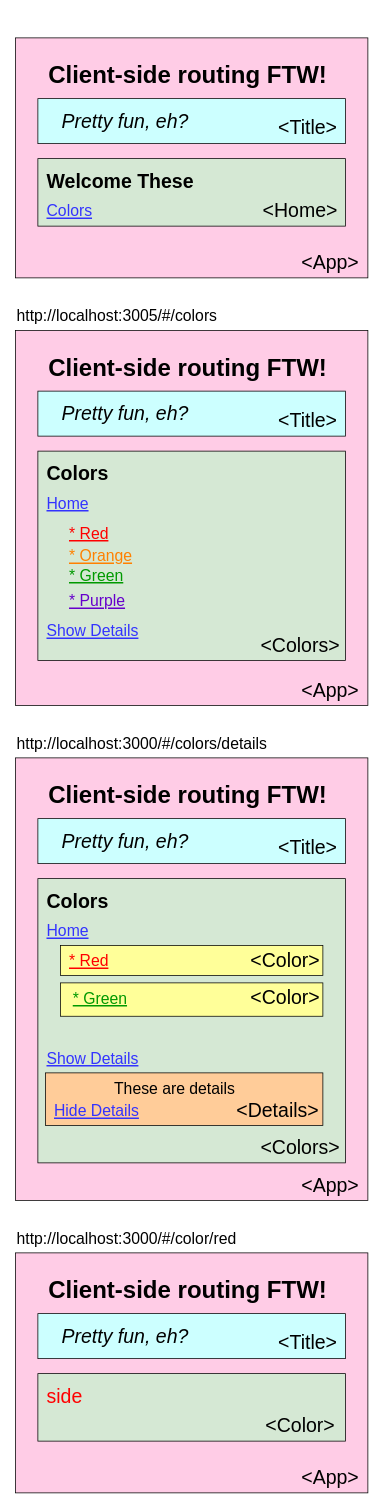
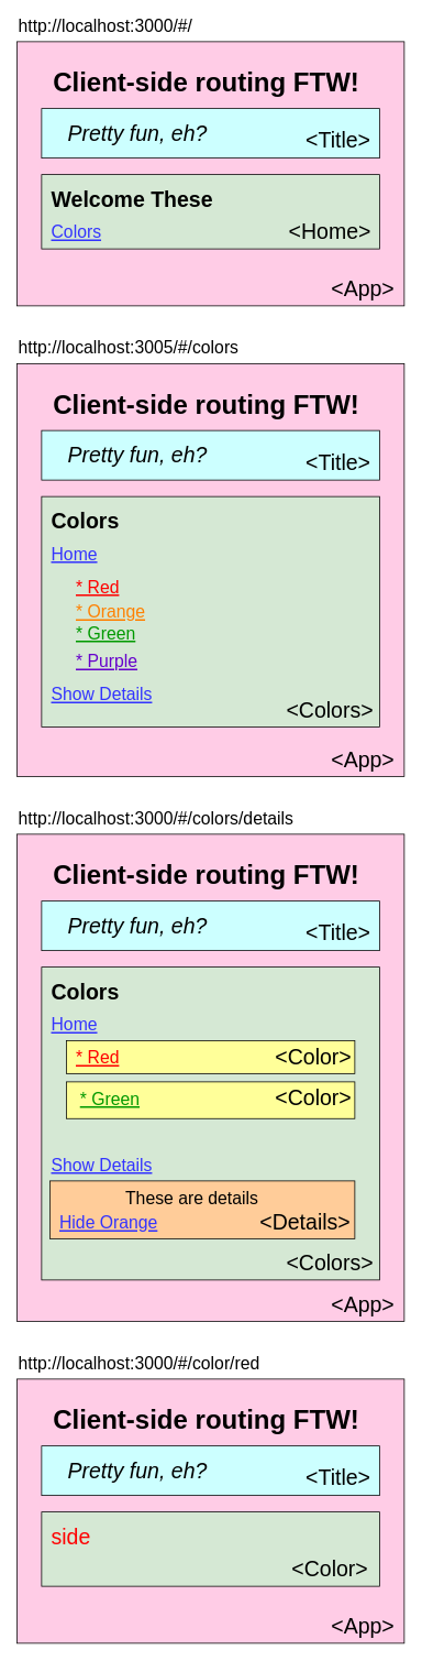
  <mxCell id="0" />
  <mxCell id="1" parent="0" />
  <mxCell id="2" value="" style="rounded=0;whiteSpace=wrap;html=1;fillColor=#FFCCE6;" vertex="1" parent="1"><mxGeometry x="20" y="50" width="470" height="320" as="geometry" /></mxCell>
  <mxCell id="3" value="Client-side routing FTW!" style="text;html=1;strokeColor=none;fillColor=none;align=center;verticalAlign=middle;whiteSpace=wrap;rounded=0;fontSize=32;fontStyle=1" vertex="1" parent="1"><mxGeometry x="50" y="90" width="400" height="20" as="geometry" /></mxCell>
  <mxCell id="4" value="&amp;lt;App&amp;gt;" style="text;html=1;strokeColor=none;fillColor=none;align=center;verticalAlign=middle;whiteSpace=wrap;rounded=0;fontSize=26;fontColor=#000000;" vertex="1" parent="1"><mxGeometry x="420" y="340" width="40" height="20" as="geometry" /></mxCell>
  <mxCell id="5" value="" style="rounded=0;whiteSpace=wrap;html=1;fillColor=#CCFFFF;fontSize=26;fontColor=#FFCCE6;" vertex="1" parent="1"><mxGeometry x="50" y="131" width="410" height="60" as="geometry" /></mxCell>
  <mxCell id="6" value="Pretty fun, eh?" style="text;html=1;strokeColor=none;fillColor=none;align=left;verticalAlign=middle;whiteSpace=wrap;rounded=0;fontSize=26;fontColor=#000000;fontStyle=2" vertex="1" parent="1"><mxGeometry x="80" y="151" width="250" height="20" as="geometry" /></mxCell>
  <mxCell id="7" value="&amp;lt;Title&amp;gt;" style="text;html=1;strokeColor=none;fillColor=none;align=center;verticalAlign=middle;whiteSpace=wrap;rounded=0;fontSize=26;fontColor=#000000;" vertex="1" parent="1"><mxGeometry x="390" y="160" width="40" height="20" as="geometry" /></mxCell>
  <mxCell id="8" value="" style="rounded=0;whiteSpace=wrap;html=1;fillColor=#D5E8D4;fontSize=26;fontColor=#CCFFFF;" vertex="1" parent="1"><mxGeometry x="50" y="211" width="410" height="90" as="geometry" /></mxCell>
  <mxCell id="9" value="&amp;lt;Home&amp;gt;" style="text;html=1;strokeColor=none;fillColor=none;align=center;verticalAlign=middle;whiteSpace=wrap;rounded=0;fontSize=26;fontColor=#000000;" vertex="1" parent="1"><mxGeometry x="380" y="270" width="40" height="20" as="geometry" /></mxCell>
  <mxCell id="10" value="&lt;div&gt;Welcome These&lt;br&gt;&lt;/div&gt;" style="text;html=1;strokeColor=none;fillColor=none;align=left;verticalAlign=middle;whiteSpace=wrap;rounded=0;fontSize=26;fontStyle=1" vertex="1" parent="1"><mxGeometry x="60" y="231" width="330" height="20" as="geometry" /></mxCell>
  <mxCell id="11" value="Colors" style="text;html=1;strokeColor=none;fillColor=none;align=left;verticalAlign=middle;whiteSpace=wrap;rounded=0;fontSize=21;fontColor=#3333FF;fontStyle=4" vertex="1" parent="1"><mxGeometry x="60" y="270" width="40" height="20" as="geometry" /></mxCell>
  <mxCell id="12" value="" style="rounded=0;whiteSpace=wrap;html=1;fillColor=#FFCCE6;" vertex="1" parent="1"><mxGeometry x="20" y="440" width="470" height="500" as="geometry" /></mxCell>
  <mxCell id="13" value="Client-side routing FTW!" style="text;html=1;strokeColor=none;fillColor=none;align=center;verticalAlign=middle;whiteSpace=wrap;rounded=0;fontSize=32;fontStyle=1" vertex="1" parent="1"><mxGeometry x="50" y="480" width="400" height="20" as="geometry" /></mxCell>
  <mxCell id="14" value="&amp;lt;App&amp;gt;" style="text;html=1;strokeColor=none;fillColor=none;align=center;verticalAlign=middle;whiteSpace=wrap;rounded=0;fontSize=26;fontColor=#000000;" vertex="1" parent="1"><mxGeometry x="420" y="910" width="40" height="20" as="geometry" /></mxCell>
  <mxCell id="15" value="" style="rounded=0;whiteSpace=wrap;html=1;fillColor=#CCFFFF;fontSize=26;fontColor=#FFCCE6;" vertex="1" parent="1"><mxGeometry x="50" y="521" width="410" height="60" as="geometry" /></mxCell>
  <mxCell id="16" value="Pretty fun, eh?" style="text;html=1;strokeColor=none;fillColor=none;align=left;verticalAlign=middle;whiteSpace=wrap;rounded=0;fontSize=26;fontColor=#000000;fontStyle=2" vertex="1" parent="1"><mxGeometry x="80" y="541" width="250" height="20" as="geometry" /></mxCell>
  <mxCell id="17" value="&amp;lt;Title&amp;gt;" style="text;html=1;strokeColor=none;fillColor=none;align=center;verticalAlign=middle;whiteSpace=wrap;rounded=0;fontSize=26;fontColor=#000000;" vertex="1" parent="1"><mxGeometry x="390" y="550" width="40" height="20" as="geometry" /></mxCell>
  <mxCell id="18" value="" style="rounded=0;whiteSpace=wrap;html=1;fillColor=#D5E8D4;fontSize=26;fontColor=#CCFFFF;" vertex="1" parent="1"><mxGeometry x="50" y="601" width="410" height="279" as="geometry" /></mxCell>
  <mxCell id="19" value="&amp;lt;Colors&amp;gt;" style="text;html=1;strokeColor=none;fillColor=none;align=center;verticalAlign=middle;whiteSpace=wrap;rounded=0;fontSize=26;fontColor=#000000;" vertex="1" parent="1"><mxGeometry x="380" y="850" width="40" height="20" as="geometry" /></mxCell>
  <mxCell id="20" value="Colors" style="text;html=1;strokeColor=none;fillColor=none;align=left;verticalAlign=middle;whiteSpace=wrap;rounded=0;fontSize=26;fontStyle=1" vertex="1" parent="1"><mxGeometry x="60" y="621" width="330" height="20" as="geometry" /></mxCell>
  <mxCell id="21" value="Home" style="text;html=1;strokeColor=none;fillColor=none;align=left;verticalAlign=middle;whiteSpace=wrap;rounded=0;fontSize=21;fontColor=#3333FF;fontStyle=4" vertex="1" parent="1"><mxGeometry x="60" y="660" width="70" height="20" as="geometry" /></mxCell>
  <mxCell id="22" value="* Red" style="text;html=1;strokeColor=none;fillColor=none;align=left;verticalAlign=middle;whiteSpace=wrap;rounded=0;fontSize=21;fontColor=#FF0000;fontStyle=4" vertex="1" parent="1"><mxGeometry x="90" y="700" width="90" height="20" as="geometry" /></mxCell>
+ <mxCell id="23" value="http://localhost:3000/#/" style="text;html=1;strokeColor=none;fillColor=none;align=left;verticalAlign=middle;whiteSpace=wrap;rounded=0;fontSize=21;fontColor=#000000;" vertex="1" parent="1"><mxGeometry x="20" y="20" width="280" height="20" as="geometry" /></mxCell>
  <mxCell id="24" value="http://localhost:3005/#/colors" style="text;html=1;strokeColor=none;fillColor=none;align=left;verticalAlign=middle;whiteSpace=wrap;rounded=0;fontSize=21;fontColor=#000000;" vertex="1" parent="1"><mxGeometry x="20" y="410" width="280" height="20" as="geometry" /></mxCell>
  <mxCell id="25" value="* Orange" style="text;html=1;strokeColor=none;fillColor=none;align=left;verticalAlign=middle;whiteSpace=wrap;rounded=0;fontSize=21;fontColor=#FF8000;fontStyle=4" vertex="1" parent="1"><mxGeometry x="90" y="730" width="90" height="20" as="geometry" /></mxCell>
  <mxCell id="26" value="* Green" style="text;html=1;strokeColor=none;fillColor=none;align=left;verticalAlign=middle;whiteSpace=wrap;rounded=0;fontSize=21;fontColor=#009900;fontStyle=4" vertex="1" parent="1"><mxGeometry x="90" y="755.5" width="90" height="20" as="geometry" /></mxCell>
  <mxCell id="27" value="* Purple" style="text;html=1;strokeColor=none;fillColor=none;align=left;verticalAlign=middle;whiteSpace=wrap;rounded=0;fontSize=21;fontColor=#6600CC;fontStyle=4" vertex="1" parent="1"><mxGeometry x="90" y="790" width="90" height="20" as="geometry" /></mxCell>
  <mxCell id="28" value="Show Details" style="text;html=1;strokeColor=none;fillColor=none;align=left;verticalAlign=middle;whiteSpace=wrap;rounded=0;fontSize=21;fontColor=#3333FF;fontStyle=4" vertex="1" parent="1"><mxGeometry x="60" y="830" width="140" height="20" as="geometry" /></mxCell>
  <mxCell id="29" value="" style="rounded=0;whiteSpace=wrap;html=1;fillColor=#FFCCE6;" vertex="1" parent="1"><mxGeometry x="20" y="1010" width="470" height="590" as="geometry" /></mxCell>
  <mxCell id="30" value="Client-side routing FTW!" style="text;html=1;strokeColor=none;fillColor=none;align=center;verticalAlign=middle;whiteSpace=wrap;rounded=0;fontSize=32;fontStyle=1" vertex="1" parent="1"><mxGeometry x="50" y="1050" width="400" height="20" as="geometry" /></mxCell>
  <mxCell id="31" value="&amp;lt;App&amp;gt;" style="text;html=1;strokeColor=none;fillColor=none;align=center;verticalAlign=middle;whiteSpace=wrap;rounded=0;fontSize=26;fontColor=#000000;" vertex="1" parent="1"><mxGeometry x="420" y="1570" width="40" height="20" as="geometry" /></mxCell>
  <mxCell id="32" value="" style="rounded=0;whiteSpace=wrap;html=1;fillColor=#CCFFFF;fontSize=26;fontColor=#FFCCE6;" vertex="1" parent="1"><mxGeometry x="50" y="1091" width="410" height="60" as="geometry" /></mxCell>
  <mxCell id="33" value="Pretty fun, eh?" style="text;html=1;strokeColor=none;fillColor=none;align=left;verticalAlign=middle;whiteSpace=wrap;rounded=0;fontSize=26;fontColor=#000000;fontStyle=2" vertex="1" parent="1"><mxGeometry x="80" y="1111" width="250" height="20" as="geometry" /></mxCell>
  <mxCell id="34" value="&amp;lt;Title&amp;gt;" style="text;html=1;strokeColor=none;fillColor=none;align=center;verticalAlign=middle;whiteSpace=wrap;rounded=0;fontSize=26;fontColor=#000000;" vertex="1" parent="1"><mxGeometry x="390" y="1120" width="40" height="20" as="geometry" /></mxCell>
  <mxCell id="35" value="" style="rounded=0;whiteSpace=wrap;html=1;fillColor=#D5E8D4;fontSize=26;fontColor=#CCFFFF;" vertex="1" parent="1"><mxGeometry x="50" y="1171" width="410" height="379" as="geometry" /></mxCell>
  <mxCell id="36" value="&amp;lt;Colors&amp;gt;" style="text;html=1;strokeColor=none;fillColor=none;align=center;verticalAlign=middle;whiteSpace=wrap;rounded=0;fontSize=26;fontColor=#000000;" vertex="1" parent="1"><mxGeometry x="380" y="1520" width="40" height="20" as="geometry" /></mxCell>
  <mxCell id="37" value="Colors" style="text;html=1;strokeColor=none;fillColor=none;align=left;verticalAlign=middle;whiteSpace=wrap;rounded=0;fontSize=26;fontStyle=1" vertex="1" parent="1"><mxGeometry x="60" y="1191" width="330" height="20" as="geometry" /></mxCell>
  <mxCell id="38" value="Home" style="text;html=1;strokeColor=none;fillColor=none;align=left;verticalAlign=middle;whiteSpace=wrap;rounded=0;fontSize=21;fontColor=#3333FF;fontStyle=4" vertex="1" parent="1"><mxGeometry x="60" y="1230" width="70" height="20" as="geometry" /></mxCell>
  <mxCell id="39" value="http://localhost:3000/#/colors/details" style="text;html=1;strokeColor=none;fillColor=none;align=left;verticalAlign=middle;whiteSpace=wrap;rounded=0;fontSize=21;fontColor=#000000;" vertex="1" parent="1"><mxGeometry x="20" y="980" width="380" height="20" as="geometry" /></mxCell>
  <mxCell id="40" value="Show Details" style="text;html=1;strokeColor=none;fillColor=none;align=left;verticalAlign=middle;whiteSpace=wrap;rounded=0;fontSize=21;fontColor=#3333FF;fontStyle=4" vertex="1" parent="1"><mxGeometry x="60" y="1400" width="140" height="20" as="geometry" /></mxCell>
  <mxCell id="41" value="" style="rounded=0;whiteSpace=wrap;html=1;fillColor=#FFCC99;fontSize=21;fontColor=#000000;align=left;" vertex="1" parent="1"><mxGeometry x="60" y="1430" width="370" height="70" as="geometry" /></mxCell>
  <mxCell id="42" value="These are details" style="text;html=1;strokeColor=none;fillColor=none;align=left;verticalAlign=middle;whiteSpace=wrap;rounded=0;fontSize=21;fontColor=#000000;" vertex="1" parent="1"><mxGeometry x="150" y="1440" width="200" height="20" as="geometry" /></mxCell>
  <mxCell id="43" value="&amp;lt;Details&amp;gt;" style="text;html=1;strokeColor=none;fillColor=none;align=center;verticalAlign=middle;whiteSpace=wrap;rounded=0;fontSize=26;fontColor=#000000;" vertex="1" parent="1"><mxGeometry x="350" y="1470" width="40" height="20" as="geometry" /></mxCell>
- <mxCell id="44" value="Hide Details" style="text;html=1;strokeColor=none;fillColor=none;align=left;verticalAlign=middle;whiteSpace=wrap;rounded=0;fontSize=21;fontColor=#3333FF;fontStyle=4" vertex="1" parent="1"><mxGeometry x="70" y="1470" width="140" height="20" as="geometry" /></mxCell>
+ <mxCell id="44" value="Hide Orange" style="text;html=1;strokeColor=none;fillColor=none;align=left;verticalAlign=middle;whiteSpace=wrap;rounded=0;fontSize=21;fontColor=#3333FF;fontStyle=4" vertex="1" parent="1"><mxGeometry x="70" y="1470" width="140" height="20" as="geometry" /></mxCell>
  <mxCell id="45" value="" style="rounded=0;whiteSpace=wrap;html=1;fillColor=#FFCCE6;" vertex="1" parent="1"><mxGeometry x="20" y="1670" width="470" height="320" as="geometry" /></mxCell>
  <mxCell id="46" value="Client-side routing FTW!" style="text;html=1;strokeColor=none;fillColor=none;align=center;verticalAlign=middle;whiteSpace=wrap;rounded=0;fontSize=32;fontStyle=1" vertex="1" parent="1"><mxGeometry x="50" y="1710" width="400" height="20" as="geometry" /></mxCell>
  <mxCell id="47" value="&amp;lt;App&amp;gt;" style="text;html=1;strokeColor=none;fillColor=none;align=center;verticalAlign=middle;whiteSpace=wrap;rounded=0;fontSize=26;fontColor=#000000;" vertex="1" parent="1"><mxGeometry x="420" y="1960" width="40" height="20" as="geometry" /></mxCell>
  <mxCell id="48" value="" style="rounded=0;whiteSpace=wrap;html=1;fillColor=#CCFFFF;fontSize=26;fontColor=#FFCCE6;" vertex="1" parent="1"><mxGeometry x="50" y="1751" width="410" height="60" as="geometry" /></mxCell>
  <mxCell id="49" value="Pretty fun, eh?" style="text;html=1;strokeColor=none;fillColor=none;align=left;verticalAlign=middle;whiteSpace=wrap;rounded=0;fontSize=26;fontColor=#000000;fontStyle=2" vertex="1" parent="1"><mxGeometry x="80" y="1771" width="250" height="20" as="geometry" /></mxCell>
  <mxCell id="50" value="&amp;lt;Title&amp;gt;" style="text;html=1;strokeColor=none;fillColor=none;align=center;verticalAlign=middle;whiteSpace=wrap;rounded=0;fontSize=26;fontColor=#000000;" vertex="1" parent="1"><mxGeometry x="390" y="1780" width="40" height="20" as="geometry" /></mxCell>
  <mxCell id="51" value="" style="rounded=0;whiteSpace=wrap;html=1;fillColor=#D5E8D4;fontSize=26;fontColor=#CCFFFF;" vertex="1" parent="1"><mxGeometry x="50" y="1831" width="410" height="90" as="geometry" /></mxCell>
  <mxCell id="52" value="&amp;lt;Color&amp;gt;" style="text;html=1;strokeColor=none;fillColor=none;align=center;verticalAlign=middle;whiteSpace=wrap;rounded=0;fontSize=26;fontColor=#000000;" vertex="1" parent="1"><mxGeometry x="380" y="1890" width="40" height="20" as="geometry" /></mxCell>
  <mxCell id="53" value="side" style="text;html=1;strokeColor=none;fillColor=none;align=left;verticalAlign=middle;whiteSpace=wrap;rounded=0;fontSize=26;fontStyle=0;fontColor=#FF0000;" vertex="1" parent="1"><mxGeometry x="60" y="1851" width="330" height="20" as="geometry" /></mxCell>
  <mxCell id="54" value="http://localhost:3000/#/color/red" style="text;html=1;strokeColor=none;fillColor=none;align=left;verticalAlign=middle;whiteSpace=wrap;rounded=0;fontSize=21;fontColor=#000000;" vertex="1" parent="1"><mxGeometry x="20" y="1640" width="350" height="20" as="geometry" /></mxCell>
  <mxCell id="55" value="" style="rounded=0;whiteSpace=wrap;html=1;fillColor=#FFFF99;fontSize=21;fontColor=#FF0000;align=left;" vertex="1" parent="1"><mxGeometry x="80" y="1260" width="350" height="40" as="geometry" /></mxCell>
  <mxCell id="56" value="&amp;lt;Color&amp;gt;" style="text;html=1;strokeColor=none;fillColor=none;align=center;verticalAlign=middle;whiteSpace=wrap;rounded=0;fontSize=26;fontColor=#000000;" vertex="1" parent="1"><mxGeometry x="360" y="1270" width="40" height="20" as="geometry" /></mxCell>
  <mxCell id="57" value="* Red" style="text;html=1;strokeColor=none;fillColor=none;align=left;verticalAlign=middle;whiteSpace=wrap;rounded=0;fontSize=21;fontColor=#FF0000;fontStyle=4" vertex="1" parent="1"><mxGeometry x="90" y="1270" width="90" height="20" as="geometry" /></mxCell>
  <mxCell id="58" value="" style="rounded=0;whiteSpace=wrap;html=1;fillColor=#FFFF99;fontSize=21;fontColor=#FF0000;align=left;" vertex="1" parent="1"><mxGeometry x="80" y="1310" width="350" height="44.5" as="geometry" /></mxCell>
  <mxCell id="59" value="&amp;lt;Color&amp;gt;" style="text;html=1;strokeColor=none;fillColor=none;align=center;verticalAlign=middle;whiteSpace=wrap;rounded=0;fontSize=26;fontColor=#000000;" vertex="1" parent="1"><mxGeometry x="360" y="1320" width="40" height="20" as="geometry" /></mxCell>
  <mxCell id="60" value="* Green" style="text;html=1;strokeColor=none;fillColor=none;align=left;verticalAlign=middle;whiteSpace=wrap;rounded=0;fontSize=21;fontColor=#009900;fontStyle=4" vertex="1" parent="1"><mxGeometry x="95" y="1320" width="90" height="20" as="geometry" /></mxCell>
